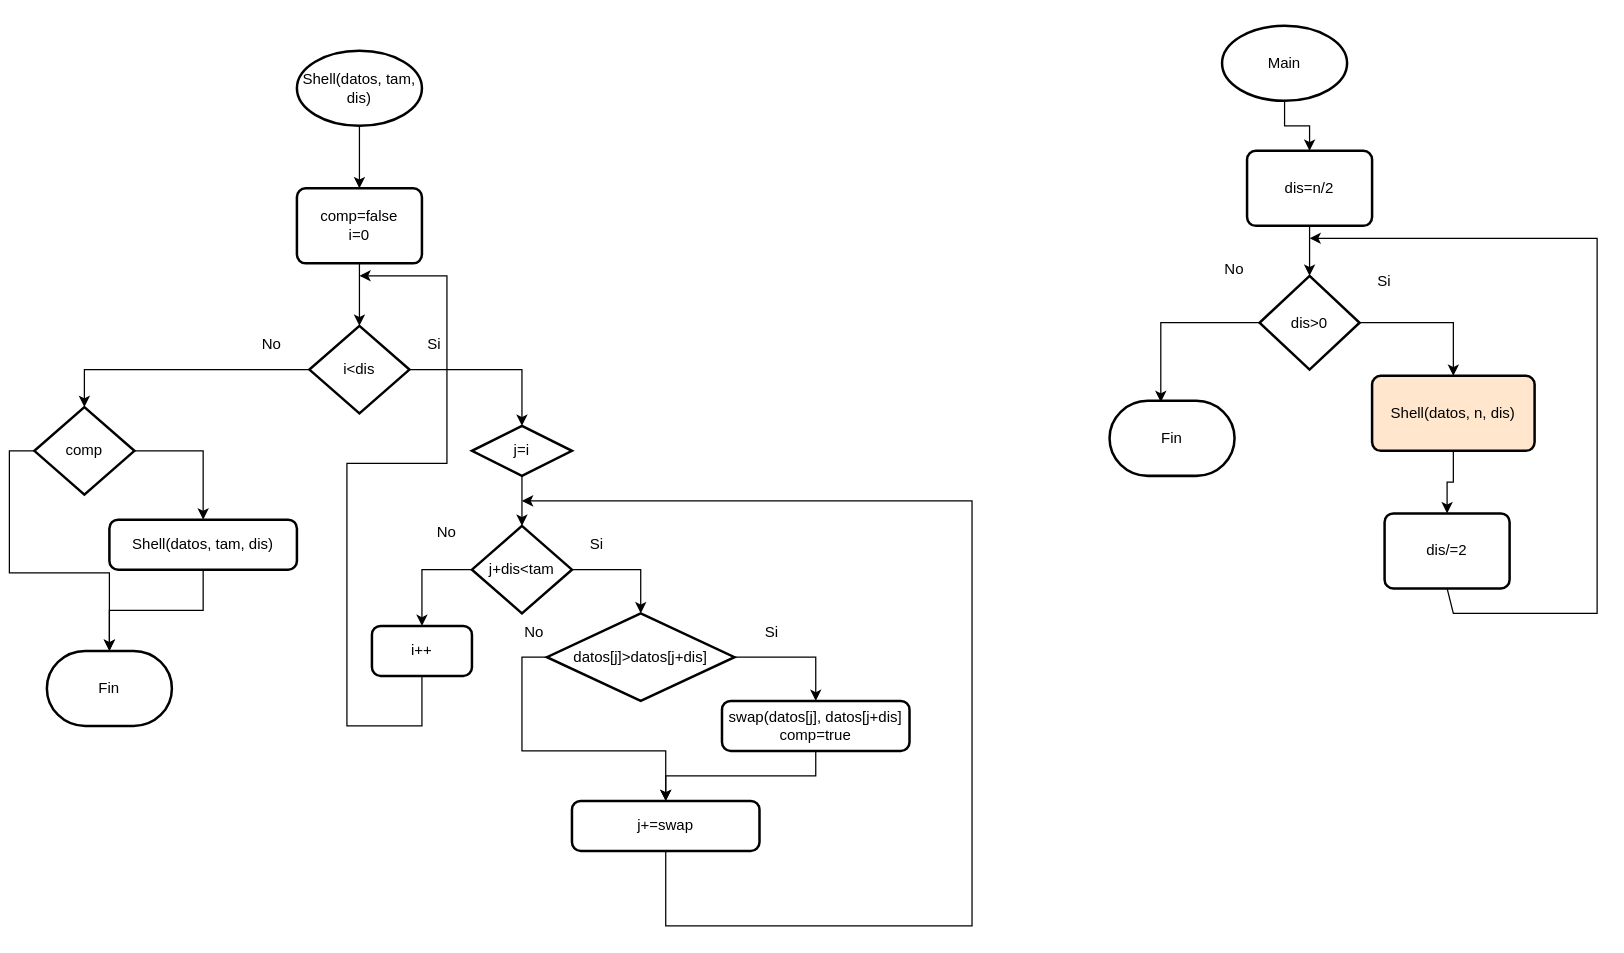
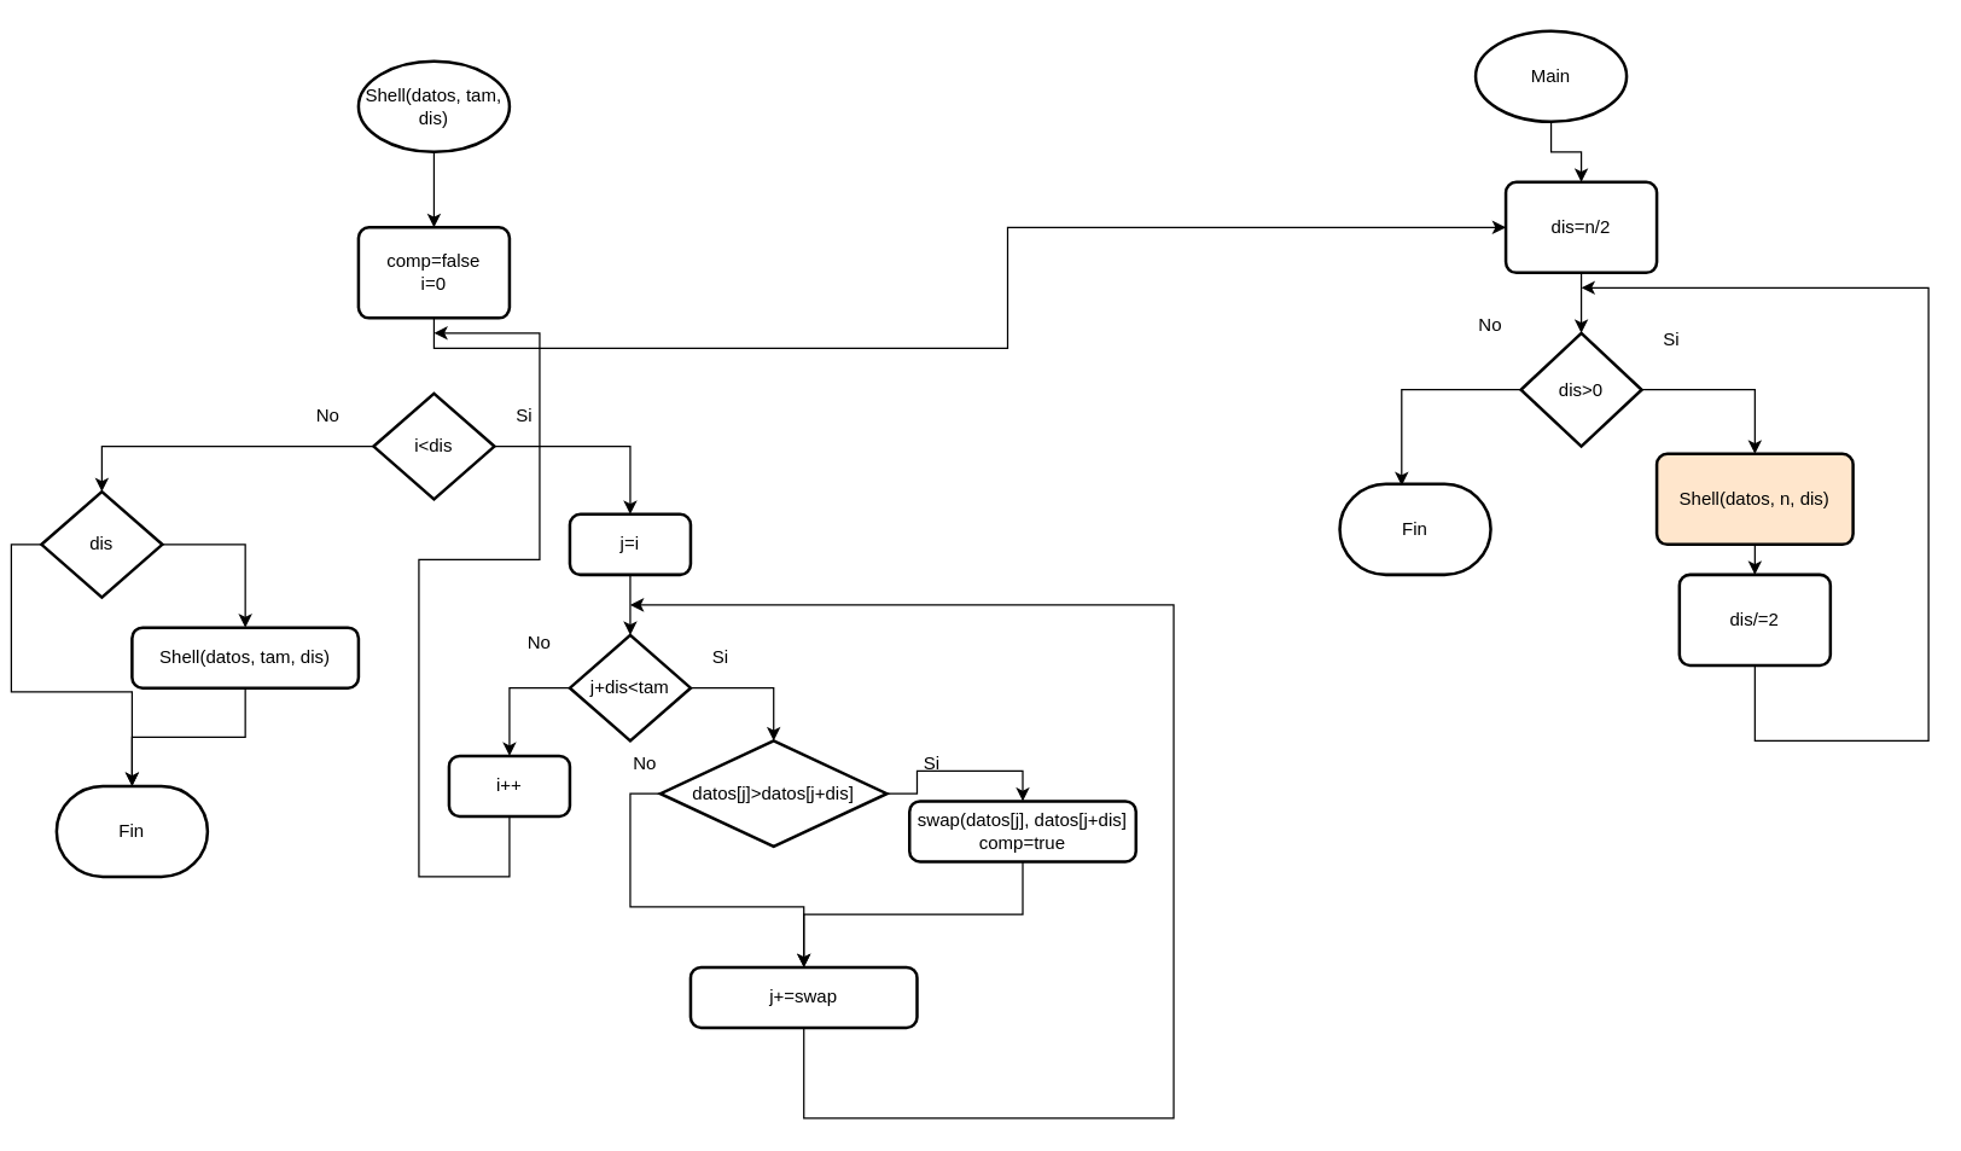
  <mxCell id="0" />
  <mxCell id="1" parent="0" />
  <mxCell id="2" style="edgeStyle=orthogonalEdgeStyle;rounded=0;orthogonalLoop=1;jettySize=auto;html=1;exitX=0.5;exitY=1;exitDx=0;exitDy=0;exitPerimeter=0;entryX=0.5;entryY=0;entryDx=0;entryDy=0;" edge="1" parent="1" source="3" target="4"><mxGeometry relative="1" as="geometry" /></mxCell>
  <mxCell id="3" value="Shell(datos, tam, dis)" style="strokeWidth=2;html=1;shape=mxgraph.flowchart.start_1;whiteSpace=wrap;" vertex="1" parent="1"><mxGeometry x="230" y="40" width="100" height="60" as="geometry" /></mxCell>
  <mxCell id="4" value="comp=false&lt;div&gt;i=0&lt;/div&gt;" style="rounded=1;whiteSpace=wrap;html=1;absoluteArcSize=1;arcSize=14;strokeWidth=2;" vertex="1" parent="1"><mxGeometry x="230" y="150" width="100" height="60" as="geometry" /></mxCell>
  <mxCell id="5" style="edgeStyle=orthogonalEdgeStyle;rounded=0;orthogonalLoop=1;jettySize=auto;html=1;exitX=1;exitY=0.5;exitDx=0;exitDy=0;exitPerimeter=0;entryX=0.5;entryY=0;entryDx=0;entryDy=0;" edge="1" parent="1" source="6" target="7"><mxGeometry relative="1" as="geometry" /></mxCell>
  <mxCell id="6" value="i&amp;lt;dis" style="strokeWidth=2;html=1;shape=mxgraph.flowchart.decision;whiteSpace=wrap;" vertex="1" parent="1"><mxGeometry x="240" y="260" width="80" height="70" as="geometry" /></mxCell>
- <mxCell id="7" value="j=i" style="rhombus;whiteSpace=wrap;html=1;absoluteArcSize=1;arcSize=14;strokeWidth=2;" vertex="1" parent="1"><mxGeometry x="370" y="340" width="80" height="40" as="geometry" /></mxCell>
- <mxCell id="8" style="edgeStyle=orthogonalEdgeStyle;rounded=0;orthogonalLoop=1;jettySize=auto;html=1;exitX=0.5;exitY=1;exitDx=0;exitDy=0;entryX=0.5;entryY=0;entryDx=0;entryDy=0;entryPerimeter=0;" edge="1" parent="1" source="4" target="6"><mxGeometry relative="1" as="geometry" /></mxCell>
+ <mxCell id="7" value="j=i" style="rounded=1;whiteSpace=wrap;html=1;absoluteArcSize=1;arcSize=14;strokeWidth=2;" vertex="1" parent="1"><mxGeometry x="370" y="340" width="80" height="40" as="geometry" /></mxCell>
+ <mxCell id="8" style="edgeStyle=orthogonalEdgeStyle;rounded=0;orthogonalLoop=1;jettySize=auto;html=1;exitX=0.5;exitY=1;exitDx=0;exitDy=0;" edge="1" parent="1" source="4" target="36"><mxGeometry relative="1" as="geometry" /></mxCell>
  <mxCell id="9" style="edgeStyle=orthogonalEdgeStyle;rounded=0;orthogonalLoop=1;jettySize=auto;html=1;exitX=0;exitY=0.5;exitDx=0;exitDy=0;exitPerimeter=0;entryX=0.5;entryY=0;entryDx=0;entryDy=0;" edge="1" parent="1" source="10" target="24"><mxGeometry relative="1" as="geometry" /></mxCell>
  <mxCell id="10" value="j+dis&amp;lt;tam" style="strokeWidth=2;html=1;shape=mxgraph.flowchart.decision;whiteSpace=wrap;" vertex="1" parent="1"><mxGeometry x="370" y="420" width="80" height="70" as="geometry" /></mxCell>
  <mxCell id="11" value="Si" style="text;html=1;align=center;verticalAlign=middle;whiteSpace=wrap;rounded=0;" vertex="1" parent="1"><mxGeometry x="310" y="260" width="60" height="30" as="geometry" /></mxCell>
  <mxCell id="12" style="edgeStyle=orthogonalEdgeStyle;rounded=0;orthogonalLoop=1;jettySize=auto;html=1;exitX=0.5;exitY=1;exitDx=0;exitDy=0;entryX=0.5;entryY=0;entryDx=0;entryDy=0;entryPerimeter=0;" edge="1" parent="1" source="7" target="10"><mxGeometry relative="1" as="geometry" /></mxCell>
  <mxCell id="13" style="edgeStyle=orthogonalEdgeStyle;rounded=0;orthogonalLoop=1;jettySize=auto;html=1;exitX=1;exitY=0.5;exitDx=0;exitDy=0;exitPerimeter=0;entryX=0.5;entryY=0;entryDx=0;entryDy=0;" edge="1" parent="1" source="15" target="19"><mxGeometry relative="1" as="geometry" /></mxCell>
  <mxCell id="14" style="edgeStyle=orthogonalEdgeStyle;rounded=0;orthogonalLoop=1;jettySize=auto;html=1;exitX=0;exitY=0.5;exitDx=0;exitDy=0;exitPerimeter=0;" edge="1" parent="1" source="15" target="21"><mxGeometry relative="1" as="geometry" /></mxCell>
  <mxCell id="15" value="datos[j]&amp;gt;datos[j+dis]" style="strokeWidth=2;html=1;shape=mxgraph.flowchart.decision;whiteSpace=wrap;" vertex="1" parent="1"><mxGeometry x="430" y="490" width="150" height="70" as="geometry" /></mxCell>
  <mxCell id="16" style="edgeStyle=orthogonalEdgeStyle;rounded=0;orthogonalLoop=1;jettySize=auto;html=1;exitX=1;exitY=0.5;exitDx=0;exitDy=0;exitPerimeter=0;entryX=0.5;entryY=0;entryDx=0;entryDy=0;entryPerimeter=0;" edge="1" parent="1" source="10" target="15"><mxGeometry relative="1" as="geometry" /></mxCell>
  <mxCell id="17" value="Si" style="text;html=1;align=center;verticalAlign=middle;whiteSpace=wrap;rounded=0;" vertex="1" parent="1"><mxGeometry x="440" y="420" width="60" height="30" as="geometry" /></mxCell>
  <mxCell id="18" style="edgeStyle=orthogonalEdgeStyle;rounded=0;orthogonalLoop=1;jettySize=auto;html=1;exitX=0.5;exitY=1;exitDx=0;exitDy=0;entryX=0.5;entryY=0;entryDx=0;entryDy=0;" edge="1" parent="1" source="19" target="21"><mxGeometry relative="1" as="geometry" /></mxCell>
- <mxCell id="19" value="swap(datos[j], datos[j+dis]&lt;div&gt;comp=true&lt;/div&gt;" style="rounded=1;whiteSpace=wrap;html=1;absoluteArcSize=1;arcSize=14;strokeWidth=2;" vertex="1" parent="1"><mxGeometry x="570" y="560" width="150" height="40" as="geometry" /></mxCell>
+ <mxCell id="19" value="swap(datos[j], datos[j+dis]&lt;div&gt;comp=true&lt;/div&gt;" style="rounded=1;whiteSpace=wrap;html=1;absoluteArcSize=1;arcSize=14;strokeWidth=2;" vertex="1" parent="1"><mxGeometry x="595" y="530" width="150" height="40" as="geometry" /></mxCell>
  <mxCell id="20" value="Si" style="text;html=1;align=center;verticalAlign=middle;whiteSpace=wrap;rounded=0;" vertex="1" parent="1"><mxGeometry x="580" y="490" width="60" height="30" as="geometry" /></mxCell>
  <mxCell id="21" value="j+=swap" style="rounded=1;whiteSpace=wrap;html=1;absoluteArcSize=1;arcSize=14;strokeWidth=2;" vertex="1" parent="1"><mxGeometry x="450" y="640" width="150" height="40" as="geometry" /></mxCell>
  <mxCell id="22" value="No" style="text;html=1;align=center;verticalAlign=middle;whiteSpace=wrap;rounded=0;" vertex="1" parent="1"><mxGeometry x="320" y="410" width="60" height="30" as="geometry" /></mxCell>
  <mxCell id="23" value="" style="endArrow=classic;html=1;rounded=0;exitX=0.5;exitY=1;exitDx=0;exitDy=0;" edge="1" parent="1" source="21"><mxGeometry width="50" height="50" relative="1" as="geometry"><mxPoint x="570" y="790" as="sourcePoint" /><mxPoint x="410" y="400" as="targetPoint" /><Array as="points"><mxPoint x="525" y="740" /><mxPoint x="770" y="740" /><mxPoint x="770" y="400" /></Array></mxGeometry></mxCell>
  <mxCell id="24" value="i++" style="rounded=1;whiteSpace=wrap;html=1;absoluteArcSize=1;arcSize=14;strokeWidth=2;" vertex="1" parent="1"><mxGeometry x="290" y="500" width="80" height="40" as="geometry" /></mxCell>
  <mxCell id="25" value="" style="endArrow=classic;html=1;rounded=0;exitX=0.5;exitY=1;exitDx=0;exitDy=0;" edge="1" parent="1" source="24"><mxGeometry width="50" height="50" relative="1" as="geometry"><mxPoint x="250" y="610" as="sourcePoint" /><mxPoint x="280" y="220" as="targetPoint" /><Array as="points"><mxPoint x="330" y="580" /><mxPoint x="270" y="580" /><mxPoint x="270" y="370" /><mxPoint x="350" y="370" /><mxPoint x="350" y="220" /></Array></mxGeometry></mxCell>
  <mxCell id="26" style="edgeStyle=orthogonalEdgeStyle;rounded=0;orthogonalLoop=1;jettySize=auto;html=1;exitX=1;exitY=0.5;exitDx=0;exitDy=0;exitPerimeter=0;entryX=0.5;entryY=0;entryDx=0;entryDy=0;" edge="1" parent="1" source="27" target="30"><mxGeometry relative="1" as="geometry" /></mxCell>
- <mxCell id="27" value="comp" style="strokeWidth=2;html=1;shape=mxgraph.flowchart.decision;whiteSpace=wrap;" vertex="1" parent="1"><mxGeometry x="20" y="325" width="80" height="70" as="geometry" /></mxCell>
+ <mxCell id="27" value="dis" style="strokeWidth=2;html=1;shape=mxgraph.flowchart.decision;whiteSpace=wrap;" vertex="1" parent="1"><mxGeometry x="20" y="325" width="80" height="70" as="geometry" /></mxCell>
  <mxCell id="28" style="edgeStyle=orthogonalEdgeStyle;rounded=0;orthogonalLoop=1;jettySize=auto;html=1;exitX=0;exitY=0.5;exitDx=0;exitDy=0;exitPerimeter=0;entryX=0.5;entryY=0;entryDx=0;entryDy=0;entryPerimeter=0;" edge="1" parent="1" source="6" target="27"><mxGeometry relative="1" as="geometry" /></mxCell>
  <mxCell id="29" value="No" style="text;html=1;align=center;verticalAlign=middle;whiteSpace=wrap;rounded=0;" vertex="1" parent="1"><mxGeometry x="180" y="260" width="60" height="30" as="geometry" /></mxCell>
  <mxCell id="30" value="Shell(datos, tam, dis)" style="rounded=1;whiteSpace=wrap;html=1;absoluteArcSize=1;arcSize=14;strokeWidth=2;" vertex="1" parent="1"><mxGeometry x="80" y="415" width="150" height="40" as="geometry" /></mxCell>
  <mxCell id="31" value="Fin" style="strokeWidth=2;html=1;shape=mxgraph.flowchart.terminator;whiteSpace=wrap;" vertex="1" parent="1"><mxGeometry x="30" y="520" width="100" height="60" as="geometry" /></mxCell>
  <mxCell id="32" style="edgeStyle=orthogonalEdgeStyle;rounded=0;orthogonalLoop=1;jettySize=auto;html=1;exitX=0.5;exitY=1;exitDx=0;exitDy=0;entryX=0.5;entryY=0;entryDx=0;entryDy=0;entryPerimeter=0;" edge="1" parent="1" source="30" target="31"><mxGeometry relative="1" as="geometry" /></mxCell>
  <mxCell id="33" style="edgeStyle=orthogonalEdgeStyle;rounded=0;orthogonalLoop=1;jettySize=auto;html=1;exitX=0;exitY=0.5;exitDx=0;exitDy=0;exitPerimeter=0;entryX=0.5;entryY=0;entryDx=0;entryDy=0;entryPerimeter=0;" edge="1" parent="1" source="27" target="31"><mxGeometry relative="1" as="geometry" /></mxCell>
  <mxCell id="34" style="edgeStyle=orthogonalEdgeStyle;rounded=0;orthogonalLoop=1;jettySize=auto;html=1;exitX=0.5;exitY=1;exitDx=0;exitDy=0;exitPerimeter=0;entryX=0.5;entryY=0;entryDx=0;entryDy=0;" edge="1" parent="1" source="35" target="36"><mxGeometry relative="1" as="geometry" /></mxCell>
  <mxCell id="35" value="Main" style="strokeWidth=2;html=1;shape=mxgraph.flowchart.start_1;whiteSpace=wrap;" vertex="1" parent="1"><mxGeometry x="970" y="20" width="100" height="60" as="geometry" /></mxCell>
  <mxCell id="36" value="dis=n/2" style="rounded=1;whiteSpace=wrap;html=1;absoluteArcSize=1;arcSize=14;strokeWidth=2;" vertex="1" parent="1"><mxGeometry x="990" y="120" width="100" height="60" as="geometry" /></mxCell>
  <mxCell id="37" style="edgeStyle=orthogonalEdgeStyle;rounded=0;orthogonalLoop=1;jettySize=auto;html=1;exitX=1;exitY=0.5;exitDx=0;exitDy=0;exitPerimeter=0;entryX=0.5;entryY=0;entryDx=0;entryDy=0;" edge="1" parent="1" source="38" target="41"><mxGeometry relative="1" as="geometry" /></mxCell>
  <mxCell id="38" value="dis&amp;gt;0" style="strokeWidth=2;html=1;shape=mxgraph.flowchart.decision;whiteSpace=wrap;" vertex="1" parent="1"><mxGeometry x="1000" y="220" width="80" height="75" as="geometry" /></mxCell>
  <mxCell id="39" style="edgeStyle=orthogonalEdgeStyle;rounded=0;orthogonalLoop=1;jettySize=auto;html=1;exitX=0.5;exitY=1;exitDx=0;exitDy=0;entryX=0.5;entryY=0;entryDx=0;entryDy=0;entryPerimeter=0;" edge="1" parent="1" source="36" target="38"><mxGeometry relative="1" as="geometry" /></mxCell>
  <mxCell id="40" style="edgeStyle=orthogonalEdgeStyle;rounded=0;orthogonalLoop=1;jettySize=auto;html=1;exitX=0.5;exitY=1;exitDx=0;exitDy=0;" edge="1" parent="1" source="41" target="42"><mxGeometry relative="1" as="geometry" /></mxCell>
  <mxCell id="41" value="Shell(datos, n, dis)" style="rounded=1;whiteSpace=wrap;html=1;absoluteArcSize=1;arcSize=14;strokeWidth=2;fillColor=#ffe6cc;" vertex="1" parent="1"><mxGeometry x="1090" y="300" width="130" height="60" as="geometry" /></mxCell>
- <mxCell id="42" value="dis/=2" style="rounded=1;whiteSpace=wrap;html=1;absoluteArcSize=1;arcSize=14;strokeWidth=2;" vertex="1" parent="1"><mxGeometry x="1100" y="410" width="100" height="60" as="geometry" /></mxCell>
+ <mxCell id="42" value="dis/=2" style="rounded=1;whiteSpace=wrap;html=1;absoluteArcSize=1;arcSize=14;strokeWidth=2;" vertex="1" parent="1"><mxGeometry x="1105" y="380" width="100" height="60" as="geometry" /></mxCell>
  <mxCell id="43" value="" style="endArrow=classic;html=1;rounded=0;exitX=0.5;exitY=1;exitDx=0;exitDy=0;" edge="1" parent="1" source="42"><mxGeometry width="50" height="50" relative="1" as="geometry"><mxPoint x="1240" y="490" as="sourcePoint" /><mxPoint x="1040" y="190" as="targetPoint" /><Array as="points"><mxPoint x="1155" y="490" /><mxPoint x="1270" y="490" /><mxPoint x="1270" y="190" /></Array></mxGeometry></mxCell>
  <mxCell id="44" value="Si" style="text;html=1;align=center;verticalAlign=middle;whiteSpace=wrap;rounded=0;" vertex="1" parent="1"><mxGeometry x="1070" y="210" width="60" height="30" as="geometry" /></mxCell>
  <mxCell id="45" value="No" style="text;html=1;align=center;verticalAlign=middle;whiteSpace=wrap;rounded=0;" vertex="1" parent="1"><mxGeometry x="390" y="490" width="60" height="30" as="geometry" /></mxCell>
  <mxCell id="46" value="No" style="text;html=1;align=center;verticalAlign=middle;whiteSpace=wrap;rounded=0;" vertex="1" parent="1"><mxGeometry x="950" y="200" width="60" height="30" as="geometry" /></mxCell>
  <mxCell id="47" value="Fin" style="strokeWidth=2;html=1;shape=mxgraph.flowchart.terminator;whiteSpace=wrap;" vertex="1" parent="1"><mxGeometry x="880" y="320" width="100" height="60" as="geometry" /></mxCell>
  <mxCell id="48" style="edgeStyle=orthogonalEdgeStyle;rounded=0;orthogonalLoop=1;jettySize=auto;html=1;exitX=0;exitY=0.5;exitDx=0;exitDy=0;exitPerimeter=0;entryX=0.41;entryY=0.017;entryDx=0;entryDy=0;entryPerimeter=0;" edge="1" parent="1" source="38" target="47"><mxGeometry relative="1" as="geometry" /></mxCell>
